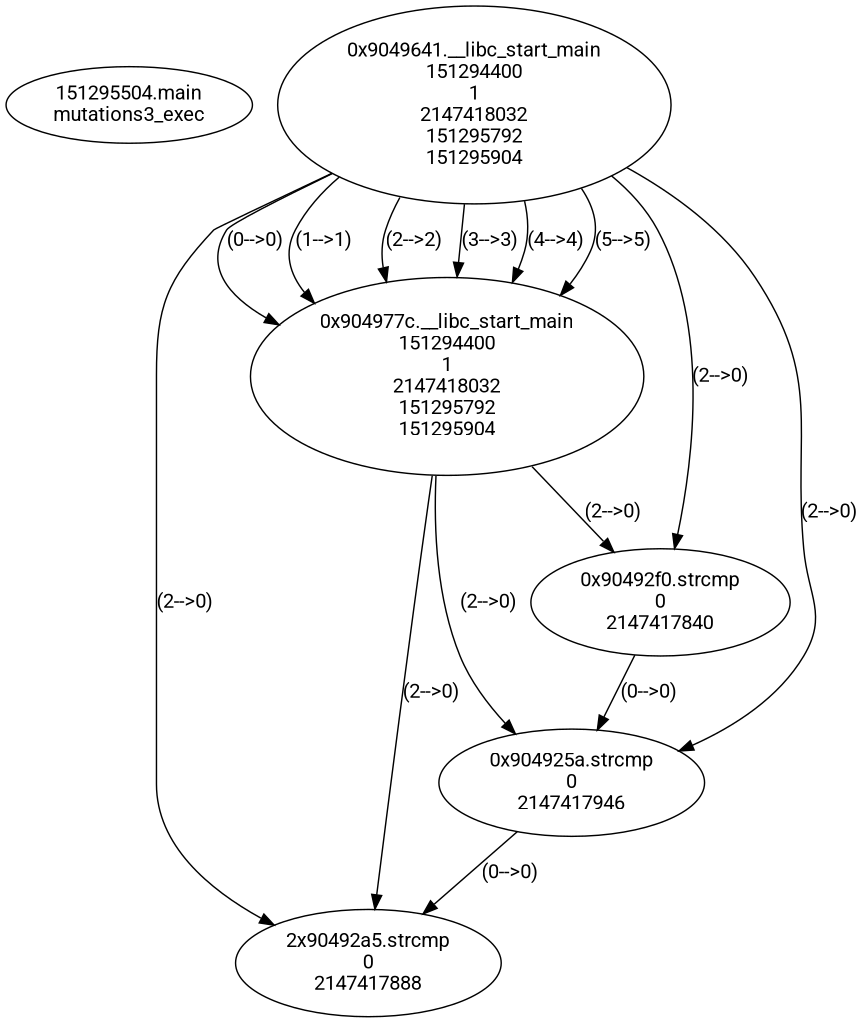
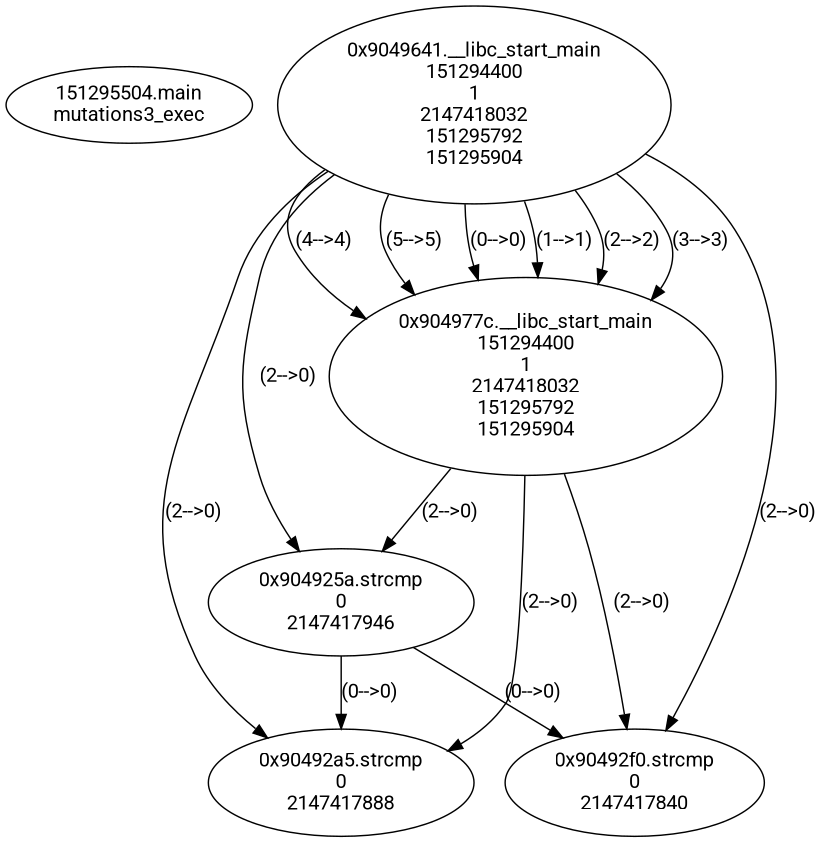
  digraph {
    fontname=Roboto
    node [fontname=Roboto]
    edge [fontname=Roboto]
    n1 [label="151295504.main\nmutations3_exec"]
    n2 [label="0x9049641.__libc_start_main\n151294400\n1\n2147418032\n151295792\n151295904"]
    n3 [label="0x904977c.__libc_start_main\n151294400\n1\n2147418032\n151295792\n151295904"]
    n4 [label="0x904925a.strcmp\n0\n2147417946"]
-   n5 [label="2x90492a5.strcmp\n0\n2147417888"]
+   n5 [label="0x90492a5.strcmp\n0\n2147417888"]
    n6 [label="0x90492f0.strcmp\n0\n2147417840"]
    n2 -> n3 [label="(1-->1)"]
    n2 -> n3 [label="(2-->2)"]
    n2 -> n3 [label="(3-->3)"]
    n2 -> n3 [label="(4-->4)"]
    n2 -> n3 [label="(5-->5)"]
    n2 -> n3 [label="(0-->0)"]
    n2 -> n4 [label="(2-->0)"]
    n2 -> n5 [label="(2-->0)"]
    n2 -> n6 [label="(2-->0)"]
    n3 -> n4 [label="(2-->0)"]
    n3 -> n5 [label="(2-->0)"]
    n3 -> n6 [label="(2-->0)"]
    n4 -> n5 [label="(0-->0)"]
-   n6 -> n4 [label="(0-->0)"]
+   n4 -> n6 [label="(0-->0)"]
  }
